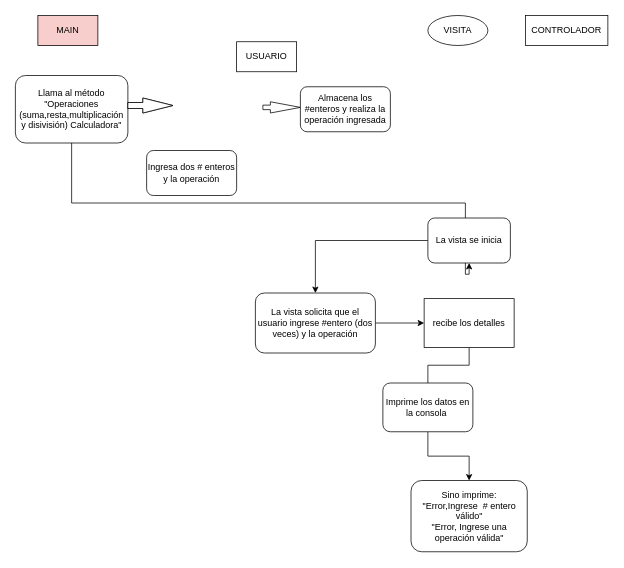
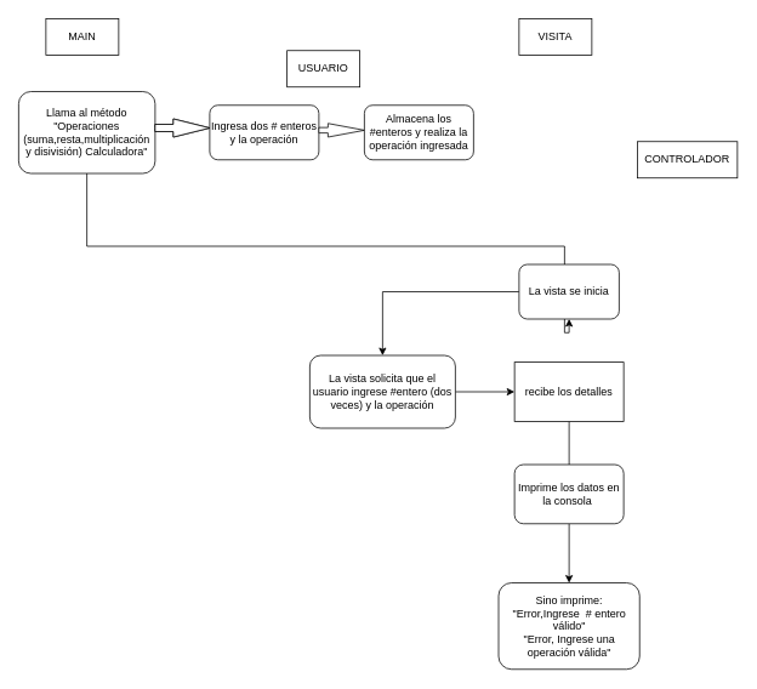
  <mxCell id="0" />
  <mxCell id="1" parent="0" />
- <mxCell id="2" value="MAIN" style="rounded=0;whiteSpace=wrap;html=1;fillColor=#f8cecc;" vertex="1" parent="1"><mxGeometry x="50" y="20" width="80" height="40" as="geometry" /></mxCell>
+ <mxCell id="2" value="MAIN" style="rounded=0;whiteSpace=wrap;html=1;" vertex="1" parent="1"><mxGeometry x="50" y="20" width="80" height="40" as="geometry" /></mxCell>
  <mxCell id="3" value="USUARIO" style="rounded=0;whiteSpace=wrap;html=1;" vertex="1" parent="1"><mxGeometry x="315" y="55" width="80" height="40" as="geometry" /></mxCell>
- <mxCell id="4" value="VISITA" style="ellipse;whiteSpace=wrap;html=1;" vertex="1" parent="1"><mxGeometry x="570" y="20" width="80" height="40" as="geometry" /></mxCell>
- <mxCell id="5" value="CONTROLADOR" style="rounded=0;whiteSpace=wrap;html=1;" vertex="1" parent="1"><mxGeometry x="700" y="20" width="110" height="40" as="geometry" /></mxCell>
+ <mxCell id="4" value="VISITA" style="rounded=0;whiteSpace=wrap;html=1;" vertex="1" parent="1"><mxGeometry x="570" y="20" width="80" height="40" as="geometry" /></mxCell>
+ <mxCell id="5" value="CONTROLADOR" style="rounded=0;whiteSpace=wrap;html=1;" vertex="1" parent="1"><mxGeometry x="700" y="155" width="110" height="40" as="geometry" /></mxCell>
  <mxCell id="6" value="" style="edgeStyle=orthogonalEdgeStyle;rounded=0;orthogonalLoop=1;jettySize=auto;html=1;" edge="1" parent="1" source="7" target="14"><mxGeometry relative="1" as="geometry"><Array as="points"><mxPoint x="95" y="270" /><mxPoint x="620" y="270" /><mxPoint x="620" y="365" /></Array></mxGeometry></mxCell>
  <mxCell id="7" value="Llama al método &quot;Operaciones (suma,resta,multiplicación y disivisión) Calculadora&quot;" style="rounded=1;whiteSpace=wrap;html=1;" vertex="1" parent="1"><mxGeometry x="20" y="100" width="150" height="90" as="geometry" /></mxCell>
  <mxCell id="8" value="" style="html=1;shadow=0;dashed=0;align=center;verticalAlign=middle;shape=mxgraph.arrows2.arrow;dy=0.6;dx=40;notch=0;" vertex="1" parent="1"><mxGeometry x="170" y="130" width="60" height="20" as="geometry" /></mxCell>
- <mxCell id="9" value="Ingresa dos # enteros y la operación" style="rounded=1;whiteSpace=wrap;html=1;" vertex="1" parent="1"><mxGeometry x="195" y="200" width="120" height="60" as="geometry" /></mxCell>
+ <mxCell id="9" value="Ingresa dos # enteros y la operación" style="rounded=1;whiteSpace=wrap;html=1;" vertex="1" parent="1"><mxGeometry x="230" y="115" width="120" height="60" as="geometry" /></mxCell>
  <mxCell id="10" value="" style="html=1;shadow=0;dashed=0;align=center;verticalAlign=middle;shape=mxgraph.arrows2.arrow;dy=0.6;dx=40;notch=0;" vertex="1" parent="1"><mxGeometry x="170" y="130" width="60" height="20" as="geometry" /></mxCell>
  <mxCell id="11" value="" style="html=1;shadow=0;dashed=0;align=center;verticalAlign=middle;shape=mxgraph.arrows2.arrow;dy=0.6;dx=40;notch=0;" vertex="1" parent="1"><mxGeometry x="350" y="135" width="50" height="15" as="geometry" /></mxCell>
  <mxCell id="12" value="Almacena los #enteros y realiza la operación ingresada" style="rounded=1;whiteSpace=wrap;html=1;" vertex="1" parent="1"><mxGeometry x="400" y="115" width="120" height="60" as="geometry" /></mxCell>
  <mxCell id="13" value="" style="edgeStyle=orthogonalEdgeStyle;rounded=0;orthogonalLoop=1;jettySize=auto;html=1;" edge="1" parent="1" source="14" target="16"><mxGeometry relative="1" as="geometry" /></mxCell>
  <mxCell id="14" value="La vista se inicia" style="rounded=1;whiteSpace=wrap;html=1;" vertex="1" parent="1"><mxGeometry x="570" y="290" width="110" height="60" as="geometry" /></mxCell>
  <mxCell id="15" value="" style="edgeStyle=orthogonalEdgeStyle;rounded=0;orthogonalLoop=1;jettySize=auto;html=1;" edge="1" parent="1" source="16" target="18"><mxGeometry relative="1" as="geometry" /></mxCell>
  <mxCell id="16" value="La vista solicita que el usuario ingrese #entero (dos veces) y la operación" style="rounded=1;whiteSpace=wrap;html=1;" vertex="1" parent="1"><mxGeometry x="340" y="390" width="160" height="80" as="geometry" /></mxCell>
  <mxCell id="17" value="" style="edgeStyle=orthogonalEdgeStyle;rounded=0;orthogonalLoop=1;jettySize=auto;html=1;endArrow=none;" edge="1" parent="1" source="18" target="20"><mxGeometry relative="1" as="geometry" /></mxCell>
  <mxCell id="18" value="recibe los detalles" style="whiteSpace=wrap;html=1;rounded=0;" vertex="1" parent="1"><mxGeometry x="565" y="397.5" width="120" height="65" as="geometry" /></mxCell>
  <mxCell id="19" value="" style="edgeStyle=orthogonalEdgeStyle;rounded=0;orthogonalLoop=1;jettySize=auto;html=1;" edge="1" parent="1" source="20" target="21"><mxGeometry relative="1" as="geometry" /></mxCell>
- <mxCell id="20" value="Imprime los datos en la consola&amp;nbsp;" style="rounded=1;whiteSpace=wrap;html=1;" vertex="1" parent="1"><mxGeometry x="510" y="510" width="120" height="65" as="geometry" /></mxCell>
+ <mxCell id="20" value="Imprime los datos en la consola&amp;nbsp;" style="rounded=1;whiteSpace=wrap;html=1;" vertex="1" parent="1"><mxGeometry x="565" y="510" width="120" height="65" as="geometry" /></mxCell>
  <mxCell id="21" value="Sino imprime:&lt;br&gt;&quot;Error,Ingrese&amp;nbsp; # entero válido&quot;&lt;br&gt;&quot;Error, Ingrese una operación válida&quot;" style="rounded=1;whiteSpace=wrap;html=1;" vertex="1" parent="1"><mxGeometry x="547.5" y="640" width="155" height="95" as="geometry" /></mxCell>
